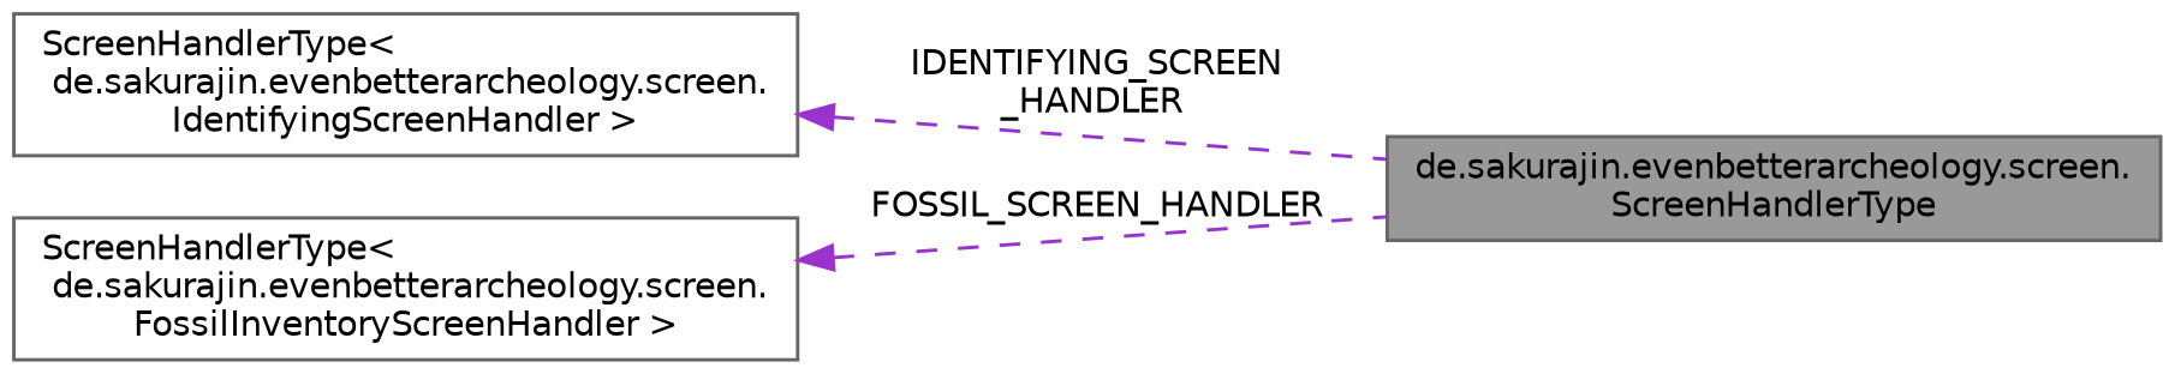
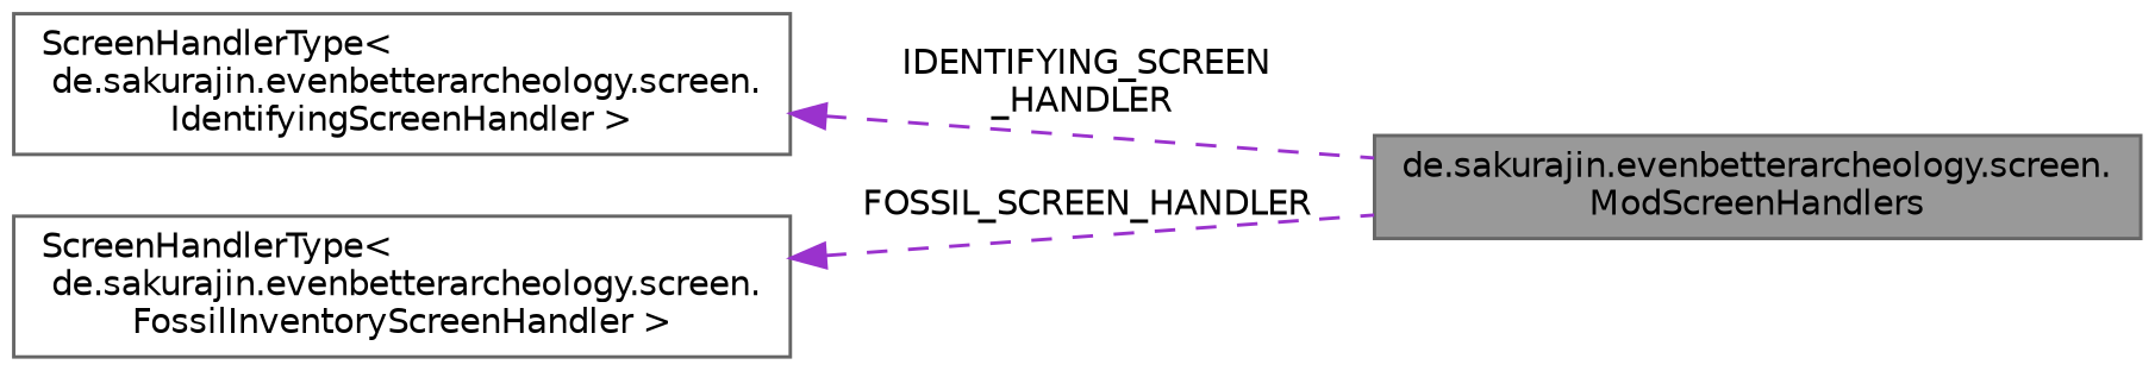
  digraph {
    rankdir=LR
    node [color=gray40 fillcolor=white fontname=Helvetica fontsize=10 shape=box style=filled]
    edge [color=darkorchid3 dir=back fontname=Helvetica fontsize=10 labelfontname=Helvetica labelfontsize=10 style=dashed]
-   n1 [fillcolor=grey60 fontcolor=black height=0.2 label="de.sakurajin.evenbetterarcheology.screen.\lScreenHandlerType" width=0.4]
+   n1 [fillcolor=grey60 fontcolor=black height=0.2 label="de.sakurajin.evenbetterarcheology.screen.\lModScreenHandlers" width=0.4]
    n2 [height=0.2 label="ScreenHandlerType\<\l de.sakurajin.evenbetterarcheology.screen.\lIdentifyingScreenHandler \>" width=0.4]
    n3 [height=0.2 label="ScreenHandlerType\<\l de.sakurajin.evenbetterarcheology.screen.\lFossilInventoryScreenHandler \>" width=0.4]
    n2 -> n1 [label=" IDENTIFYING_SCREEN\l_HANDLER"]
    n3 -> n1 [label=" FOSSIL_SCREEN_HANDLER"]
  }
